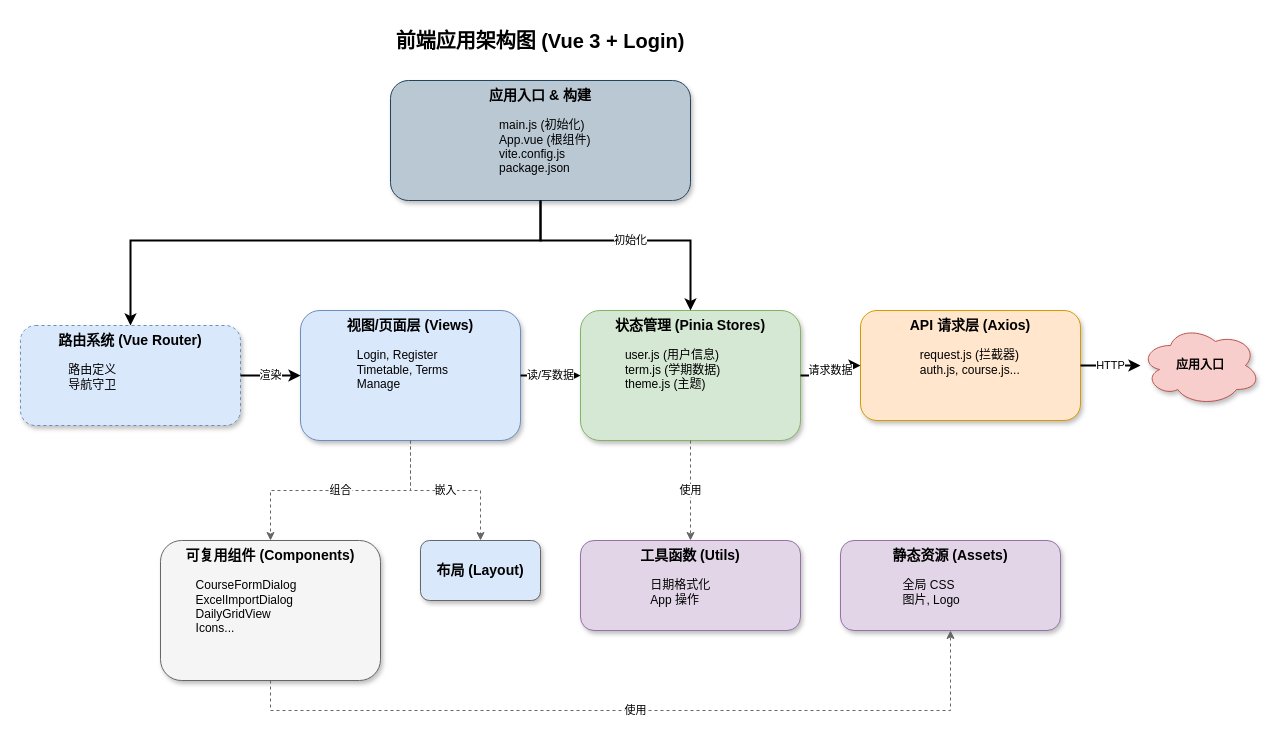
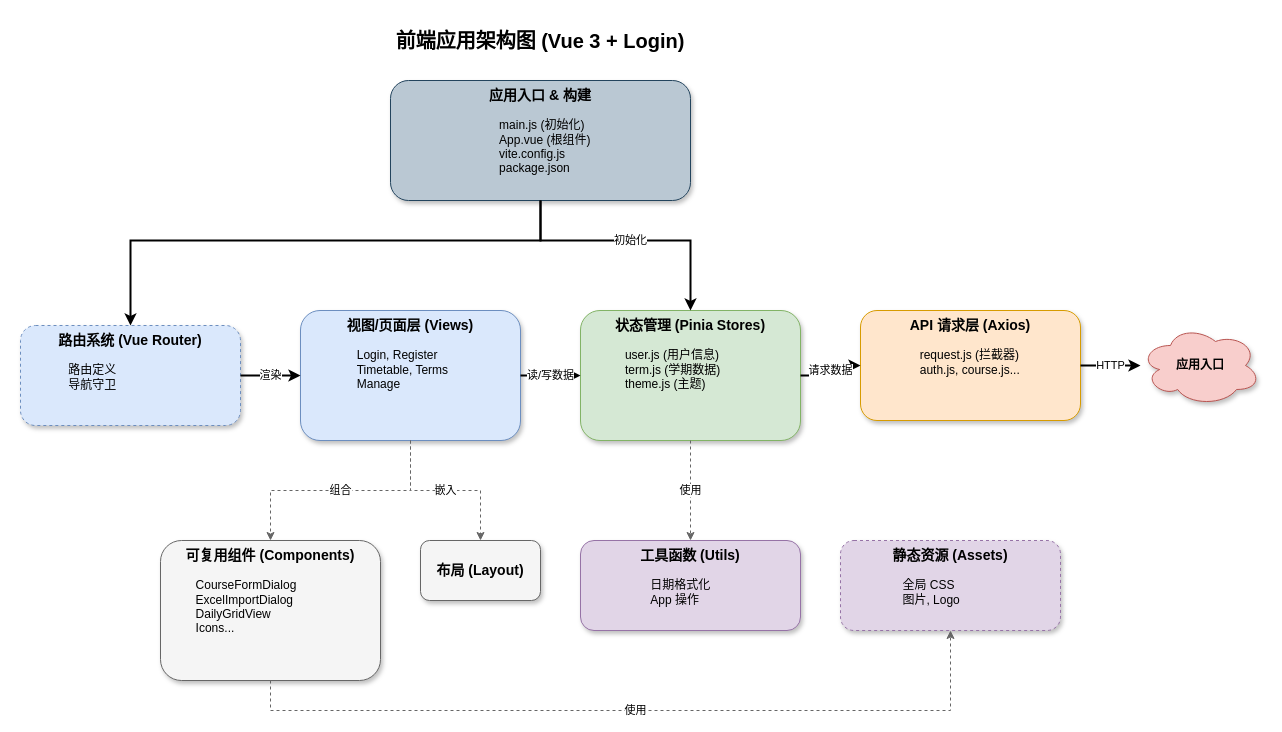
  <mxCell id="0" />
  <mxCell id="1" parent="0" />
  <mxCell id="2" value="前端应用架构图 (Vue 3 + Login)" style="text;html=1;strokeColor=none;fillColor=none;align=center;verticalAlign=middle;whiteSpace=wrap;rounded=0;fontSize=20;fontStyle=1;" parent="1" vertex="1"><mxGeometry x="320" y="20" width="440" height="40" as="geometry" /></mxCell>
  <mxCell id="3" value="&lt;b style=&quot;font-size: 14px;&quot;&gt;应用入口 &amp;amp; 构建&lt;/b&gt;&lt;br&gt;&lt;div style=&quot;text-align: left; margin-left: 10px;&quot;&gt;&lt;br&gt;main.js (初始化)&lt;br&gt;App.vue (根组件)&lt;br&gt;vite.config.js&lt;br&gt;package.json&lt;/div&gt;" style="rounded=1;whiteSpace=wrap;html=1;fillColor=#bac8d3;strokeColor=#23445d;shadow=1;align=center;verticalAlign=top;" parent="1" vertex="1"><mxGeometry x="390" y="80" width="300" height="120" as="geometry" /></mxCell>
  <mxCell id="4" value="&lt;b style=&quot;font-size: 14px;&quot;&gt;路由系统 (Vue Router)&lt;/b&gt;&lt;br&gt;&lt;div style=&quot;text-align: left; margin-left: 10px;&quot;&gt;&lt;br&gt;路由定义&lt;br&gt;导航守卫&lt;/div&gt;" style="rounded=1;whiteSpace=wrap;html=1;fillColor=#dae8fc;strokeColor=#6c8ebf;shadow=1;align=center;verticalAlign=top;dashed=1;" parent="1" vertex="1"><mxGeometry x="20" y="325" width="220" height="100" as="geometry" /></mxCell>
  <mxCell id="5" value="&lt;b style=&quot;font-size: 14px;&quot;&gt;视图/页面层 (Views)&lt;/b&gt;&lt;br&gt;&lt;div style=&quot;text-align: left; margin-left: 10px;&quot;&gt;&lt;br&gt;Login, Register&lt;br&gt;Timetable, Terms&lt;br&gt;Manage&lt;/div&gt;" style="rounded=1;whiteSpace=wrap;html=1;fillColor=#dae8fc;strokeColor=#6c8ebf;shadow=1;align=center;verticalAlign=top;" parent="1" vertex="1"><mxGeometry x="300" y="310" width="220" height="130" as="geometry" /></mxCell>
  <mxCell id="6" value="&lt;b style=&quot;font-size: 14px;&quot;&gt;状态管理 (Pinia Stores)&lt;/b&gt;&lt;br&gt;&lt;div style=&quot;text-align: left; margin-left: 10px;&quot;&gt;&lt;br&gt;user.js (用户信息)&lt;br&gt;term.js (学期数据)&lt;br&gt;theme.js (主题)&lt;/div&gt;" style="rounded=1;whiteSpace=wrap;html=1;fillColor=#d5e8d4;strokeColor=#82b366;shadow=1;align=center;verticalAlign=top;" parent="1" vertex="1"><mxGeometry x="580" y="310" width="220" height="130" as="geometry" /></mxCell>
  <mxCell id="7" value="&lt;b style=&quot;font-size: 14px;&quot;&gt;API 请求层 (Axios)&lt;/b&gt;&lt;br&gt;&lt;div style=&quot;text-align: left; margin-left: 10px;&quot;&gt;&lt;br&gt;request.js (拦截器)&lt;br&gt;auth.js, course.js...&lt;/div&gt;" style="rounded=1;whiteSpace=wrap;html=1;fillColor=#ffe6cc;strokeColor=#d79b00;shadow=1;align=center;verticalAlign=top;" parent="1" vertex="1"><mxGeometry x="860" y="310" width="220" height="110" as="geometry" /></mxCell>
  <mxCell id="8" value="&lt;b&gt;应用入口&lt;/b&gt;" style="shape=cloud;whiteSpace=wrap;html=1;fillColor=#f8cecc;strokeColor=#b85450;shadow=1;" parent="1" vertex="1"><mxGeometry x="1140" y="325" width="120" height="80" as="geometry" /></mxCell>
  <mxCell id="9" value="&lt;b style=&quot;font-size: 14px;&quot;&gt;可复用组件 (Components)&lt;/b&gt;&lt;br&gt;&lt;div style=&quot;text-align: left; margin-left: 10px;&quot;&gt;&lt;br&gt;CourseFormDialog&lt;br&gt;ExcelImportDialog&lt;br&gt;DailyGridView&lt;br&gt;Icons...&lt;/div&gt;" style="rounded=1;whiteSpace=wrap;html=1;fillColor=#f5f5f5;strokeColor=#666666;shadow=1;align=center;verticalAlign=top;" parent="1" vertex="1"><mxGeometry x="160" y="540" width="220" height="140" as="geometry" /></mxCell>
- <mxCell id="10" value="&lt;b style=&quot;font-size: 14px;&quot;&gt;布局 (Layout)&lt;/b&gt;" style="rounded=1;whiteSpace=wrap;html=1;fillColor=#dae8fc;strokeColor=#666666;shadow=1;align=center;verticalAlign=middle;" parent="1" vertex="1"><mxGeometry x="420" y="540" width="120" height="60" as="geometry" /></mxCell>
+ <mxCell id="10" value="&lt;b style=&quot;font-size: 14px;&quot;&gt;布局 (Layout)&lt;/b&gt;" style="rounded=1;whiteSpace=wrap;html=1;fillColor=#f5f5f5;strokeColor=#666666;shadow=1;align=center;verticalAlign=middle;" parent="1" vertex="1"><mxGeometry x="420" y="540" width="120" height="60" as="geometry" /></mxCell>
  <mxCell id="11" value="&lt;b style=&quot;font-size: 14px;&quot;&gt;工具函数 (Utils)&lt;/b&gt;&lt;br&gt;&lt;div style=&quot;text-align: left; margin-left: 10px;&quot;&gt;&lt;br&gt;日期格式化&lt;br&gt;App 操作&lt;/div&gt;" style="rounded=1;whiteSpace=wrap;html=1;fillColor=#e1d5e7;strokeColor=#9673a6;shadow=1;align=center;verticalAlign=top;" parent="1" vertex="1"><mxGeometry x="580" y="540" width="220" height="90" as="geometry" /></mxCell>
- <mxCell id="12" value="&lt;b style=&quot;font-size: 14px;&quot;&gt;静态资源 (Assets)&lt;/b&gt;&lt;br&gt;&lt;div style=&quot;text-align: left; margin-left: 10px;&quot;&gt;&lt;br&gt;全局 CSS&lt;br&gt;图片, Logo&lt;/div&gt;" style="rounded=1;whiteSpace=wrap;html=1;fillColor=#e1d5e7;strokeColor=#9673a6;shadow=1;align=center;verticalAlign=top;" parent="1" vertex="1"><mxGeometry x="840" y="540" width="220" height="90" as="geometry" /></mxCell>
+ <mxCell id="12" value="&lt;b style=&quot;font-size: 14px;&quot;&gt;静态资源 (Assets)&lt;/b&gt;&lt;br&gt;&lt;div style=&quot;text-align: left; margin-left: 10px;&quot;&gt;&lt;br&gt;全局 CSS&lt;br&gt;图片, Logo&lt;/div&gt;" style="rounded=1;whiteSpace=wrap;html=1;fillColor=#e1d5e7;strokeColor=#9673a6;shadow=1;align=center;verticalAlign=top;dashed=1;" parent="1" vertex="1"><mxGeometry x="840" y="540" width="220" height="90" as="geometry" /></mxCell>
  <mxCell id="13" style="edgeStyle=orthogonalEdgeStyle;rounded=0;orthogonalLoop=1;jettySize=auto;html=1;endArrow=classic;endFill=1;strokeWidth=2;" parent="1" source="3" target="4" edge="1"><mxGeometry relative="1" as="geometry"><Array as="points"><mxPoint x="540" y="240" /><mxPoint x="130" y="240" /></Array></mxGeometry></mxCell>
  <mxCell id="14" value="初始化" style="edgeStyle=orthogonalEdgeStyle;rounded=0;orthogonalLoop=1;jettySize=auto;html=1;endArrow=classic;endFill=1;strokeWidth=2;" parent="1" source="3" target="6" edge="1"><mxGeometry relative="1" as="geometry"><Array as="points"><mxPoint x="540" y="240" /><mxPoint x="690" y="240" /></Array></mxGeometry></mxCell>
  <mxCell id="15" value="渲染" style="edgeStyle=orthogonalEdgeStyle;rounded=0;orthogonalLoop=1;jettySize=auto;html=1;endArrow=classic;endFill=1;strokeWidth=2;" parent="1" source="4" target="5" edge="1"><mxGeometry relative="1" as="geometry" /></mxCell>
  <mxCell id="16" value="读/写数据" style="edgeStyle=orthogonalEdgeStyle;rounded=0;orthogonalLoop=1;jettySize=auto;html=1;endArrow=classic;endFill=1;strokeWidth=2;entryX=0;entryY=0.5;entryDx=0;entryDy=0;exitX=1;exitY=0.5;exitDx=0;exitDy=0;" parent="1" source="5" target="6" edge="1"><mxGeometry relative="1" as="geometry" /></mxCell>
  <mxCell id="17" value="请求数据" style="edgeStyle=orthogonalEdgeStyle;rounded=0;orthogonalLoop=1;jettySize=auto;html=1;endArrow=classic;endFill=1;strokeWidth=2;" parent="1" source="6" target="7" edge="1"><mxGeometry relative="1" as="geometry" /></mxCell>
  <mxCell id="18" value="HTTP" style="edgeStyle=orthogonalEdgeStyle;rounded=0;orthogonalLoop=1;jettySize=auto;html=1;endArrow=classic;endFill=1;strokeWidth=2;" parent="1" source="7" target="8" edge="1"><mxGeometry relative="1" as="geometry" /></mxCell>
  <mxCell id="19" value="组合" style="edgeStyle=orthogonalEdgeStyle;rounded=0;orthogonalLoop=1;jettySize=auto;html=1;endArrow=classic;endFill=1;strokeColor=#666666;dashed=1;" parent="1" source="5" target="9" edge="1"><mxGeometry relative="1" as="geometry"><mxPoint x="410" y="440" as="sourcePoint" /></mxGeometry></mxCell>
  <mxCell id="20" value="嵌入" style="edgeStyle=orthogonalEdgeStyle;rounded=0;orthogonalLoop=1;jettySize=auto;html=1;endArrow=classic;endFill=1;strokeColor=#666666;dashed=1;" parent="1" source="5" target="10" edge="1"><mxGeometry relative="1" as="geometry"><mxPoint x="410" y="440" as="sourcePoint" /></mxGeometry></mxCell>
  <mxCell id="21" value="使用" style="edgeStyle=orthogonalEdgeStyle;rounded=0;orthogonalLoop=1;jettySize=auto;html=1;endArrow=classic;endFill=1;strokeColor=#666666;dashed=1;" parent="1" source="6" target="11" edge="1"><mxGeometry relative="1" as="geometry"><mxPoint x="690" y="440" as="sourcePoint" /></mxGeometry></mxCell>
  <mxCell id="22" value="使用" style="edgeStyle=orthogonalEdgeStyle;rounded=0;orthogonalLoop=1;jettySize=auto;html=1;endArrow=classic;endFill=1;strokeColor=#666666;dashed=1;" parent="1" source="9" target="12" edge="1"><mxGeometry relative="1" as="geometry"><Array as="points"><mxPoint x="270" y="710" /><mxPoint x="950" y="710" /></Array></mxGeometry></mxCell>
